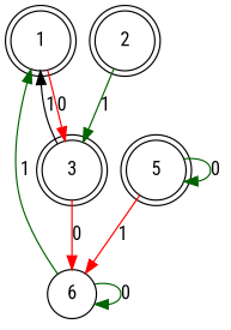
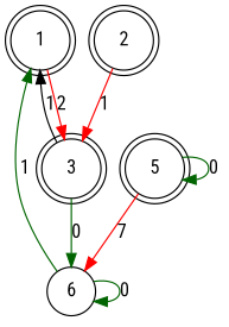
  digraph {
    fontname="Roboto Condensed"
    node [fontname="Roboto Condensed" peripheries=2 shape=circle]
    edge [color=darkgreen fontname="Roboto Condensed"]
    1
    3
    2
    6 [peripheries=""]
    5
-   1 -> 3 [color=red label=0]
+   1 -> 3 [color=red label=2]
    3 -> 1 [color=black label=1]
-   3 -> 6 [color=red label=0]
-   2 -> 3 [label=1]
+   3 -> 6 [label=0]
+   2 -> 3 [color=red label=1]
    6 -> 1 [label=1]
    6 -> 6 [label=0]
-   5 -> 6 [color=red label=1]
+   5 -> 6 [color=red label=7]
    5 -> 5 [label=0]
  }
